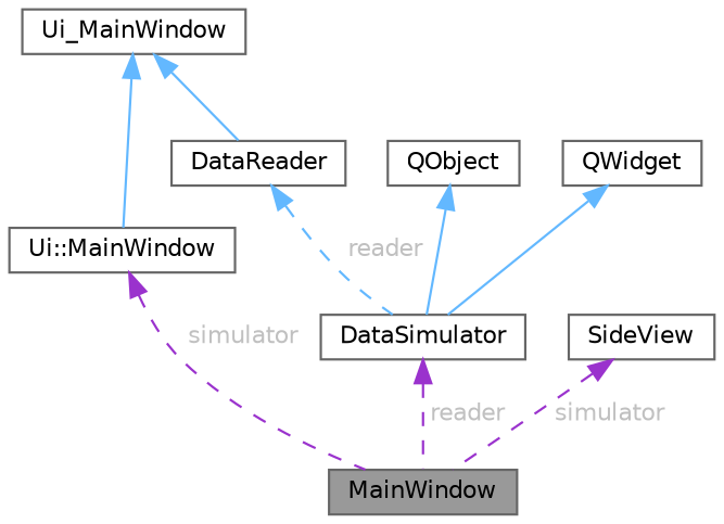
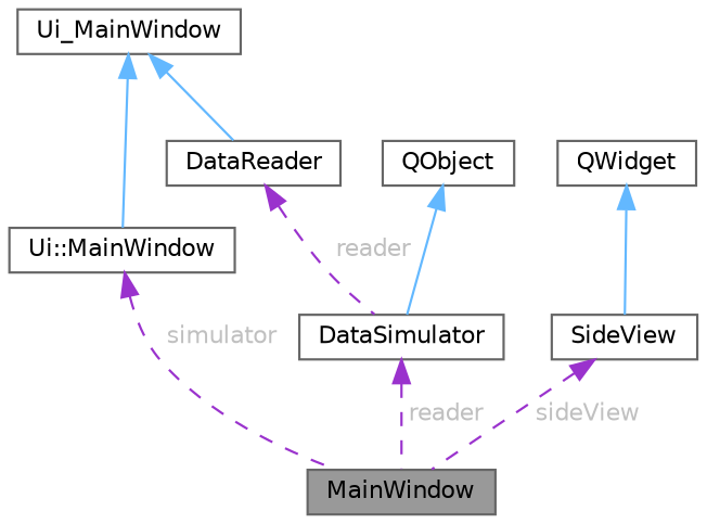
  digraph {
    node [color=gray40 fillcolor=white fontname=Helvetica fontsize=10 shape=box style=filled]
    edge [color=darkorchid3 dir=back fontname=Helvetica fontsize=10 labelfontname=Helvetica labelfontsize=10 style=dashed]
    n1 [fillcolor=grey60 fontcolor=black height=0.2 label=MainWindow width=0.4]
    n2 [height=0.2 label="Ui::MainWindow" width=0.4]
    n3 [height=0.2 label=Ui_MainWindow width=0.4]
    n4 [height=0.2 label=DataReader width=0.4]
    n5 [height=0.2 label=DataSimulator width=0.4]
    n6 [height=0.2 label=QObject width=0.4]
    n7 [height=0.2 label=SideView width=0.4]
    n8 [height=0.2 label=QWidget width=0.4]
    n2 -> n1 [fontcolor=grey label=" simulator"]
    n3 -> n2 [color=steelblue1 style=solid]
    n3 -> n4 [color=steelblue1 style=solid]
-   n4 -> n5 [color=steelblue1 fontcolor=grey label=" reader"]
+   n4 -> n5 [fontcolor=grey label=" reader"]
    n5 -> n1 [fontcolor=grey label=" reader"]
    n6 -> n5 [color=steelblue1 style=solid]
-   n7 -> n1 [fontcolor=grey label=" simulator"]
-   n8 -> n5 [color=steelblue1 style=solid]
+   n7 -> n1 [fontcolor=grey label=" sideView"]
+   n8 -> n7 [color=steelblue1 style=solid]
  }
